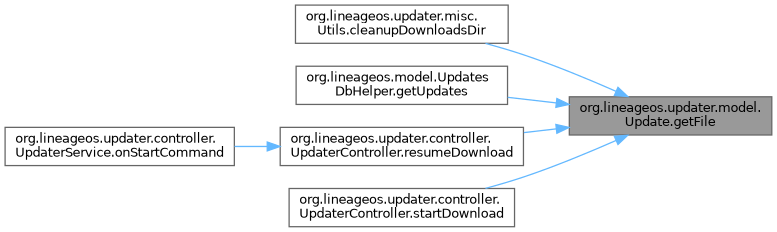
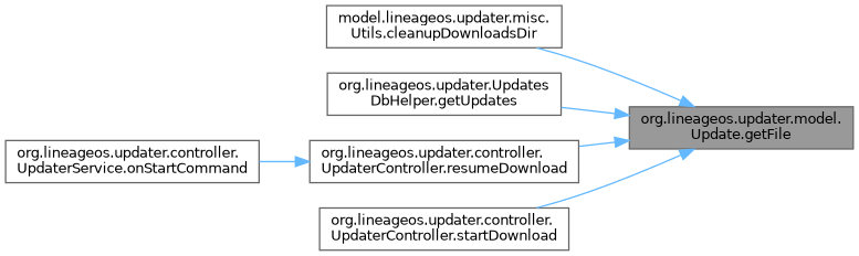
  digraph {
    rankdir=RL
    node [color=grey40 fillcolor=white fontname=Helvetica fontsize=10 shape=box style=filled]
    edge [color=steelblue1 dir=back fontname=Helvetica fontsize=10 labelfontname=Helvetica labelfontsize=10 style=solid]
    n1 [color=gray40 fillcolor=grey60 fontcolor=black height=0.2 label="org.lineageos.updater.model.\lUpdate.getFile" width=0.4]
-   n2 [height=0.2 label="org.lineageos.updater.misc.\lUtils.cleanupDownloadsDir" width=0.4]
-   n3 [height=0.2 label="org.lineageos.model.Updates\lDbHelper.getUpdates" width=0.4]
+   n2 [height=0.2 label="model.lineageos.updater.misc.\lUtils.cleanupDownloadsDir" width=0.4]
+   n3 [height=0.2 label="org.lineageos.updater.Updates\lDbHelper.getUpdates" width=0.4]
    n4 [height=0.2 label="org.lineageos.updater.controller.\lUpdaterController.resumeDownload" width=0.4]
    n5 [height=0.2 label="org.lineageos.updater.controller.\lUpdaterController.startDownload" width=0.4]
    n6 [height=0.2 label="org.lineageos.updater.controller.\lUpdaterService.onStartCommand" width=0.4]
    n1 -> n2
    n1 -> n3
    n1 -> n4
    n1 -> n5
    n4 -> n6
  }
